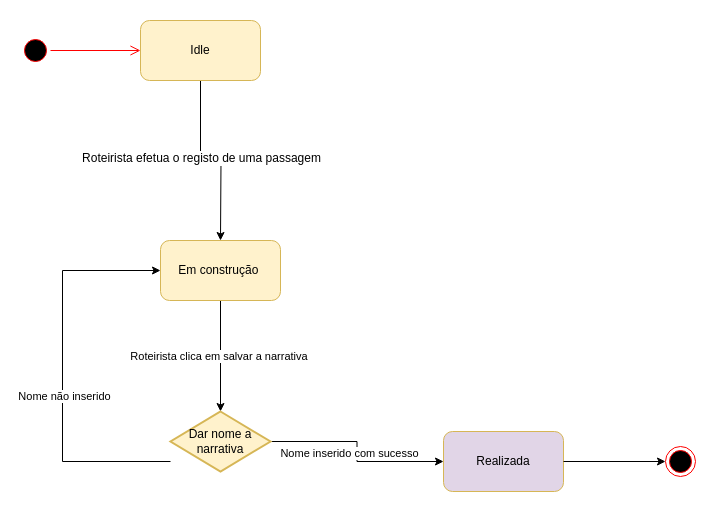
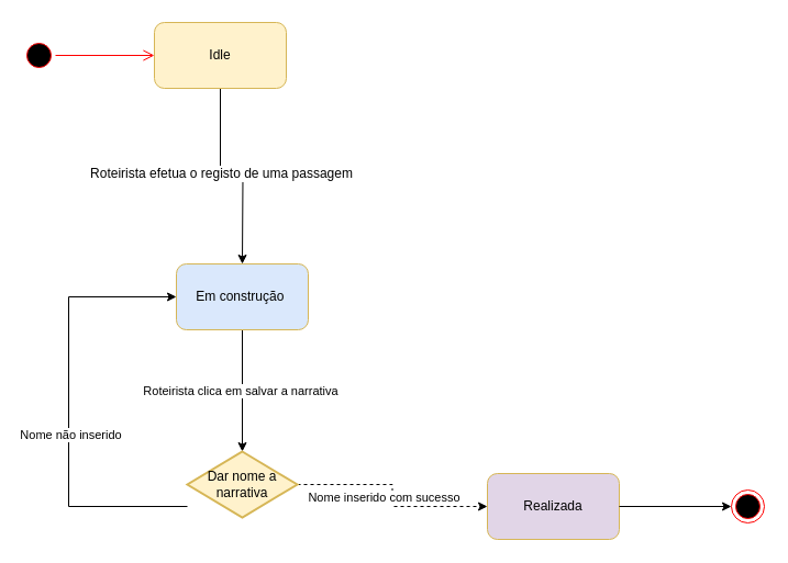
  <mxCell id="0" />
  <mxCell id="1" parent="0" />
  <mxCell id="2" style="edgeStyle=orthogonalEdgeStyle;rounded=0;orthogonalLoop=1;jettySize=auto;html=1;" parent="1" source="4" edge="1"><mxGeometry relative="1" as="geometry"><mxPoint x="220" y="240" as="targetPoint" /></mxGeometry></mxCell>
  <mxCell id="3" value="Roteirista efetua o registo de uma passagem" style="text;html=1;align=center;verticalAlign=middle;resizable=0;points=[];labelBackgroundColor=#ffffff;" parent="2" vertex="1" connectable="0"><mxGeometry x="-0.15" relative="1" as="geometry"><mxPoint as="offset" /></mxGeometry></mxCell>
  <mxCell id="4" value="Idle" style="rounded=1;whiteSpace=wrap;html=1;fillColor=#fff2cc;strokeColor=#d6b656;" parent="1" vertex="1"><mxGeometry x="140" y="20" width="120" height="60" as="geometry" /></mxCell>
  <mxCell id="5" value="" style="ellipse;html=1;shape=startState;fillColor=#000000;strokeColor=#ff0000;" parent="1" vertex="1"><mxGeometry x="20" y="35" width="30" height="30" as="geometry" /></mxCell>
  <mxCell id="6" value="" style="edgeStyle=orthogonalEdgeStyle;html=1;verticalAlign=bottom;endArrow=open;endSize=8;strokeColor=#ff0000;entryX=0;entryY=0.5;entryDx=0;entryDy=0;" parent="1" source="5" target="4" edge="1"><mxGeometry relative="1" as="geometry"><mxPoint x="35" y="130" as="targetPoint" /></mxGeometry></mxCell>
  <mxCell id="7" value="Roteirista clica em salvar a narrativa&amp;nbsp;" style="edgeStyle=orthogonalEdgeStyle;rounded=0;orthogonalLoop=1;jettySize=auto;html=1;" parent="1" source="8" edge="1" target="16"><mxGeometry relative="1" as="geometry"><mxPoint x="220" y="430" as="targetPoint" /></mxGeometry></mxCell>
- <mxCell id="8" value="Em construção&amp;nbsp;" style="rounded=1;whiteSpace=wrap;html=1;fillColor=#fff2cc;strokeColor=#d6b656;" parent="1" vertex="1"><mxGeometry x="160" y="240" width="120" height="60" as="geometry" /></mxCell>
+ <mxCell id="8" value="Em construção&amp;nbsp;" style="rounded=1;whiteSpace=wrap;html=1;fillColor=#dae8fc;strokeColor=#d6b656;" parent="1" vertex="1"><mxGeometry x="160" y="240" width="120" height="60" as="geometry" /></mxCell>
  <mxCell id="9" value="Realizada" style="rounded=1;whiteSpace=wrap;html=1;fillColor=#e1d5e7;strokeColor=#d6b656;" parent="1" vertex="1"><mxGeometry x="443" y="431" width="120" height="60" as="geometry" /></mxCell>
  <mxCell id="10" style="edgeStyle=orthogonalEdgeStyle;rounded=0;orthogonalLoop=1;jettySize=auto;html=1;exitX=1;exitY=0.5;exitDx=0;exitDy=0;" parent="1" source="9" target="11" edge="1"><mxGeometry relative="1" as="geometry"><mxPoint x="828" y="466" as="sourcePoint" /></mxGeometry></mxCell>
  <mxCell id="11" value="" style="ellipse;html=1;shape=endState;fillColor=#000000;strokeColor=#ff0000;" parent="1" vertex="1"><mxGeometry x="665" y="446" width="30" height="30" as="geometry" /></mxCell>
- <mxCell id="12" style="edgeStyle=orthogonalEdgeStyle;rounded=0;orthogonalLoop=1;jettySize=auto;html=1;entryX=0;entryY=0.5;entryDx=0;entryDy=0;" edge="1" parent="1" source="16" target="9"><mxGeometry relative="1" as="geometry"><mxPoint x="436" y="461" as="targetPoint" /></mxGeometry></mxCell>
+ <mxCell id="12" style="edgeStyle=orthogonalEdgeStyle;rounded=0;orthogonalLoop=1;jettySize=auto;html=1;entryX=0;entryY=0.5;entryDx=0;entryDy=0;dashed=1;" edge="1" parent="1" source="16" target="9"><mxGeometry relative="1" as="geometry"><mxPoint x="436" y="461" as="targetPoint" /></mxGeometry></mxCell>
  <mxCell id="13" value="Nome inserido com sucesso" style="edgeLabel;html=1;align=center;verticalAlign=middle;resizable=0;points=[];" vertex="1" connectable="0" parent="12"><mxGeometry x="-0.491" y="-3" relative="1" as="geometry"><mxPoint x="29" y="8" as="offset" /></mxGeometry></mxCell>
  <mxCell id="14" style="edgeStyle=orthogonalEdgeStyle;rounded=0;orthogonalLoop=1;jettySize=auto;html=1;entryX=0;entryY=0.5;entryDx=0;entryDy=0;" edge="1" parent="1" source="16" target="8"><mxGeometry relative="1" as="geometry"><Array as="points"><mxPoint x="62" y="461" /><mxPoint x="62" y="270" /></Array></mxGeometry></mxCell>
  <mxCell id="15" value="Nome não inserido" style="edgeLabel;html=1;align=center;verticalAlign=middle;resizable=0;points=[];" vertex="1" connectable="0" parent="14"><mxGeometry x="-0.123" y="-1" relative="1" as="geometry"><mxPoint as="offset" /></mxGeometry></mxCell>
  <mxCell id="16" value="Dar nome a narrativa" style="strokeWidth=2;html=1;shape=mxgraph.flowchart.decision;whiteSpace=wrap;fillColor=#fff2cc;strokeColor=#d6b656;" vertex="1" parent="1"><mxGeometry x="170" y="411" width="100" height="60" as="geometry" /></mxCell>
